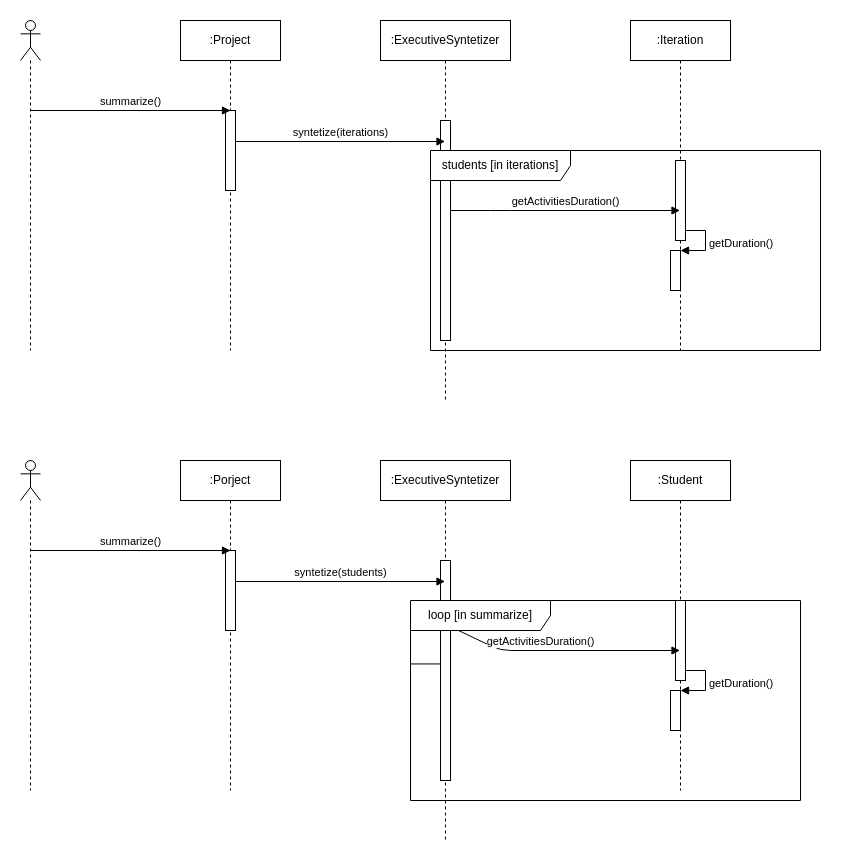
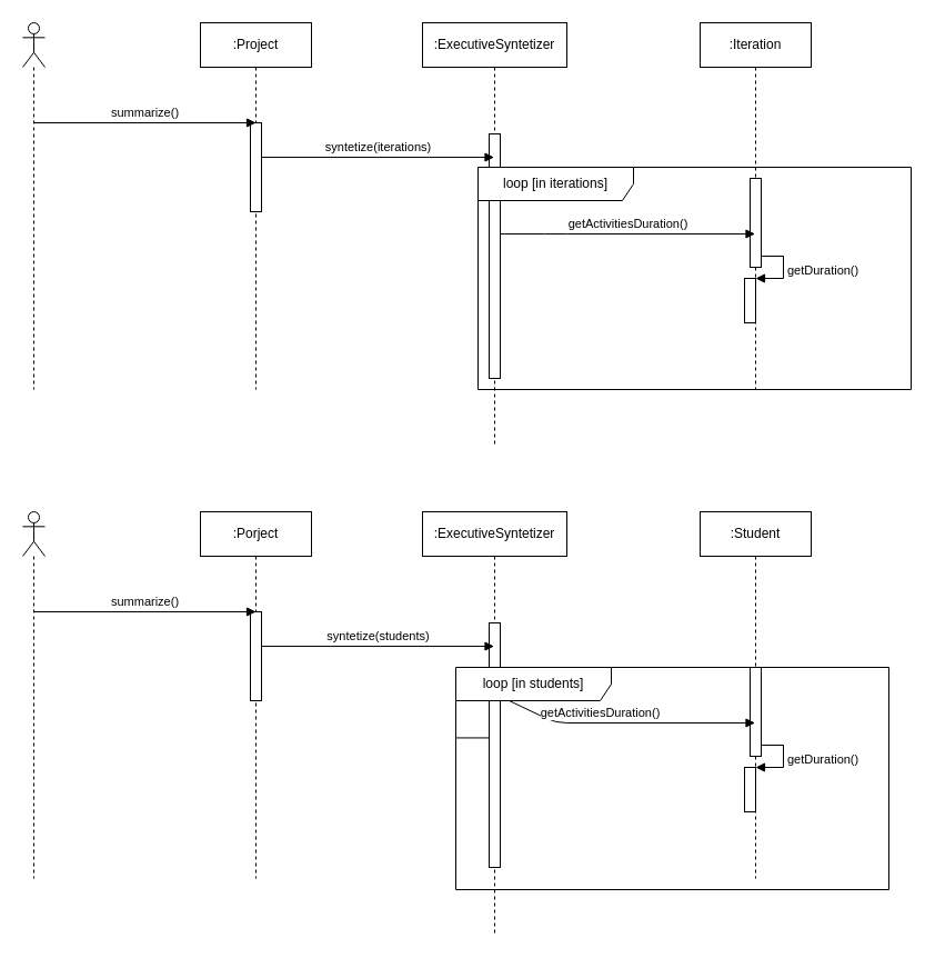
  <mxCell id="0" />
  <mxCell id="1" parent="0" />
  <mxCell id="2" value="" style="shape=umlLifeline;participant=umlActor;perimeter=lifelinePerimeter;whiteSpace=wrap;html=1;container=1;collapsible=0;recursiveResize=0;verticalAlign=top;spacingTop=36;outlineConnect=0;" vertex="1" parent="1"><mxGeometry x="20" y="20" width="20" height="330" as="geometry" /></mxCell>
  <mxCell id="3" value=":Iteration" style="shape=umlLifeline;perimeter=lifelinePerimeter;whiteSpace=wrap;html=1;container=1;collapsible=0;recursiveResize=0;outlineConnect=0;" vertex="1" parent="1"><mxGeometry x="630" y="20" width="100" height="330" as="geometry" /></mxCell>
  <mxCell id="4" value="" style="html=1;points=[];perimeter=orthogonalPerimeter;" vertex="1" parent="3"><mxGeometry x="40" y="230" width="10" height="40" as="geometry" /></mxCell>
  <mxCell id="5" value="getDuration()" style="edgeStyle=orthogonalEdgeStyle;html=1;align=left;spacingLeft=2;endArrow=block;rounded=0;entryX=1;entryY=0;" edge="1" target="4" parent="3" source="6"><mxGeometry relative="1" as="geometry"><mxPoint x="45" y="210" as="sourcePoint" /><Array as="points"><mxPoint x="50" y="210" /><mxPoint x="75" y="210" /><mxPoint x="75" y="230" /></Array></mxGeometry></mxCell>
  <mxCell id="6" value="" style="html=1;points=[];perimeter=orthogonalPerimeter;" vertex="1" parent="3"><mxGeometry x="45" y="140" width="10" height="80" as="geometry" /></mxCell>
  <mxCell id="7" value=":ExecutiveSyntetizer" style="shape=umlLifeline;perimeter=lifelinePerimeter;whiteSpace=wrap;html=1;container=1;collapsible=0;recursiveResize=0;outlineConnect=0;" vertex="1" parent="1"><mxGeometry x="380" y="20" width="130" height="380" as="geometry" /></mxCell>
  <mxCell id="8" value="" style="html=1;points=[];perimeter=orthogonalPerimeter;" vertex="1" parent="7"><mxGeometry x="60" y="100" width="10" height="220" as="geometry" /></mxCell>
  <mxCell id="9" value=":Project" style="shape=umlLifeline;perimeter=lifelinePerimeter;whiteSpace=wrap;html=1;container=1;collapsible=0;recursiveResize=0;outlineConnect=0;" vertex="1" parent="1"><mxGeometry x="180" y="20" width="100" height="330" as="geometry" /></mxCell>
  <mxCell id="10" value="" style="html=1;points=[];perimeter=orthogonalPerimeter;" vertex="1" parent="9"><mxGeometry x="45" y="90" width="10" height="80" as="geometry" /></mxCell>
  <mxCell id="11" value="getActivitiesDuration()" style="html=1;verticalAlign=bottom;endArrow=block;" edge="1" parent="1" source="8" target="3"><mxGeometry width="80" relative="1" as="geometry"><mxPoint x="460" y="190" as="sourcePoint" /><mxPoint x="540" y="190" as="targetPoint" /><Array as="points"><mxPoint x="500" y="210" /></Array></mxGeometry></mxCell>
- <mxCell id="12" value="students [in iterations]" style="shape=umlFrame;whiteSpace=wrap;html=1;width=140;height=30;" vertex="1" parent="1"><mxGeometry x="430" y="150" width="390" height="200" as="geometry" /></mxCell>
+ <mxCell id="12" value="loop [in iterations]" style="shape=umlFrame;whiteSpace=wrap;html=1;width=140;height=30;" vertex="1" parent="1"><mxGeometry x="430" y="150" width="390" height="200" as="geometry" /></mxCell>
  <mxCell id="13" value="syntetize(iterations)" style="html=1;verticalAlign=bottom;endArrow=block;exitX=0.984;exitY=0.388;exitDx=0;exitDy=0;exitPerimeter=0;" edge="1" parent="1" source="10" target="7"><mxGeometry width="80" relative="1" as="geometry"><mxPoint x="240" y="110" as="sourcePoint" /><mxPoint x="320" y="110" as="targetPoint" /></mxGeometry></mxCell>
  <mxCell id="14" value="summarize()" style="html=1;verticalAlign=bottom;endArrow=block;" edge="1" parent="1" source="2"><mxGeometry width="80" relative="1" as="geometry"><mxPoint x="150" y="110" as="sourcePoint" /><mxPoint x="230" y="110" as="targetPoint" /></mxGeometry></mxCell>
  <mxCell id="15" value="" style="shape=umlLifeline;participant=umlActor;perimeter=lifelinePerimeter;whiteSpace=wrap;html=1;container=1;collapsible=0;recursiveResize=0;verticalAlign=top;spacingTop=36;outlineConnect=0;" vertex="1" parent="1"><mxGeometry x="20" y="460" width="20" height="330" as="geometry" /></mxCell>
  <mxCell id="16" value=":Student" style="shape=umlLifeline;perimeter=lifelinePerimeter;whiteSpace=wrap;html=1;container=1;collapsible=0;recursiveResize=0;outlineConnect=0;" vertex="1" parent="1"><mxGeometry x="630" y="460" width="100" height="330" as="geometry" /></mxCell>
  <mxCell id="17" value="" style="html=1;points=[];perimeter=orthogonalPerimeter;" vertex="1" parent="16"><mxGeometry x="40" y="230" width="10" height="40" as="geometry" /></mxCell>
  <mxCell id="18" value="getDuration()" style="edgeStyle=orthogonalEdgeStyle;html=1;align=left;spacingLeft=2;endArrow=block;rounded=0;entryX=1;entryY=0;" edge="1" parent="16" source="19" target="17"><mxGeometry relative="1" as="geometry"><mxPoint x="45" y="210" as="sourcePoint" /><Array as="points"><mxPoint x="50" y="210" /><mxPoint x="75" y="210" /><mxPoint x="75" y="230" /></Array></mxGeometry></mxCell>
  <mxCell id="19" value="" style="html=1;points=[];perimeter=orthogonalPerimeter;" vertex="1" parent="16"><mxGeometry x="45" y="140" width="10" height="80" as="geometry" /></mxCell>
  <mxCell id="20" value=":ExecutiveSyntetizer" style="shape=umlLifeline;perimeter=lifelinePerimeter;whiteSpace=wrap;html=1;container=1;collapsible=0;recursiveResize=0;outlineConnect=0;" vertex="1" parent="1"><mxGeometry x="380" y="460" width="130" height="380" as="geometry" /></mxCell>
  <mxCell id="21" value="" style="html=1;points=[];perimeter=orthogonalPerimeter;" vertex="1" parent="20"><mxGeometry x="60" y="100" width="10" height="220" as="geometry" /></mxCell>
  <mxCell id="22" value=":Porject" style="shape=umlLifeline;perimeter=lifelinePerimeter;whiteSpace=wrap;html=1;container=1;collapsible=0;recursiveResize=0;outlineConnect=0;" vertex="1" parent="1"><mxGeometry x="180" y="460" width="100" height="330" as="geometry" /></mxCell>
  <mxCell id="23" value="" style="html=1;points=[];perimeter=orthogonalPerimeter;" vertex="1" parent="22"><mxGeometry x="45" y="90" width="10" height="80" as="geometry" /></mxCell>
  <mxCell id="24" value="getActivitiesDuration()" style="html=1;verticalAlign=bottom;endArrow=block;startArrow=none;" edge="1" parent="1" source="27" target="16"><mxGeometry width="80" relative="1" as="geometry"><mxPoint x="460" y="630" as="sourcePoint" /><mxPoint x="540" y="630" as="targetPoint" /><Array as="points"><mxPoint x="500" y="650" /></Array></mxGeometry></mxCell>
  <mxCell id="25" value="syntetize(students)" style="html=1;verticalAlign=bottom;endArrow=block;exitX=0.984;exitY=0.388;exitDx=0;exitDy=0;exitPerimeter=0;" edge="1" parent="1" source="23" target="20"><mxGeometry width="80" relative="1" as="geometry"><mxPoint x="240" y="550" as="sourcePoint" /><mxPoint x="320" y="550" as="targetPoint" /></mxGeometry></mxCell>
  <mxCell id="26" value="summarize()" style="html=1;verticalAlign=bottom;endArrow=block;" edge="1" parent="1" source="15"><mxGeometry width="80" relative="1" as="geometry"><mxPoint x="150" y="550" as="sourcePoint" /><mxPoint x="230" y="550" as="targetPoint" /></mxGeometry></mxCell>
- <mxCell id="27" value="loop [in summarize]" style="shape=umlFrame;whiteSpace=wrap;html=1;width=140;height=30;" vertex="1" parent="1"><mxGeometry x="410" y="600" width="390" height="200" as="geometry" /></mxCell>
+ <mxCell id="27" value="loop [in students]" style="shape=umlFrame;whiteSpace=wrap;html=1;width=140;height=30;" vertex="1" parent="1"><mxGeometry x="410" y="600" width="390" height="200" as="geometry" /></mxCell>
  <mxCell id="28" value="" style="html=1;verticalAlign=bottom;endArrow=none;" edge="1" parent="1" source="21" target="27"><mxGeometry width="80" relative="1" as="geometry"><mxPoint x="450" y="650" as="sourcePoint" /><mxPoint x="679.5" y="650" as="targetPoint" /><Array as="points" /></mxGeometry></mxCell>
